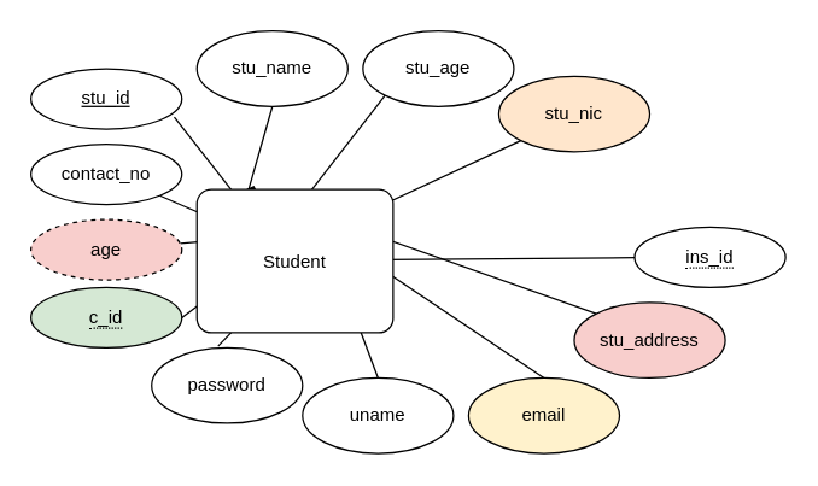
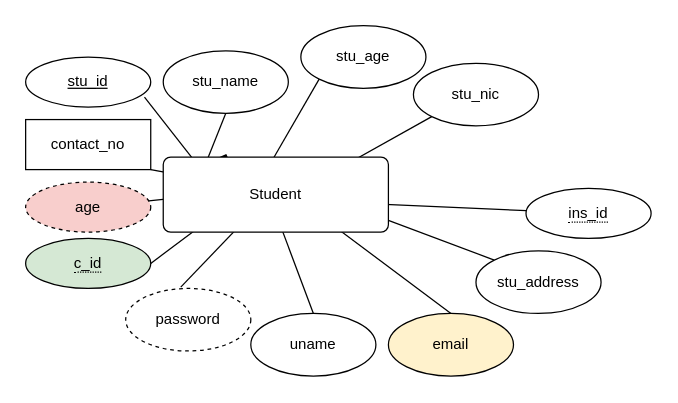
  <mxCell id="0" />
  <mxCell id="1" parent="0" />
  <mxCell id="2" style="edgeStyle=none;rounded=0;orthogonalLoop=1;jettySize=auto;html=1;entryX=0;entryY=0.5;entryDx=0;entryDy=0;" edge="1" parent="1" source="28" target="23"><mxGeometry relative="1" as="geometry" /></mxCell>
  <mxCell id="3" value="" style="group" vertex="1" connectable="0" parent="1"><mxGeometry x="20" y="20" width="460" height="280" as="geometry" /></mxCell>
  <mxCell id="4" style="edgeStyle=none;rounded=0;orthogonalLoop=1;jettySize=auto;html=1;exitX=0;exitY=1;exitDx=0;exitDy=0;entryX=0.722;entryY=0.25;entryDx=0;entryDy=0;entryPerimeter=0;" edge="1" parent="3" source="17" target="23"><mxGeometry relative="1" as="geometry" /></mxCell>
  <mxCell id="5" style="edgeStyle=none;rounded=0;orthogonalLoop=1;jettySize=auto;html=1;exitX=0;exitY=1;exitDx=0;exitDy=0;entryX=0.444;entryY=0.25;entryDx=0;entryDy=0;entryPerimeter=0;" edge="1" parent="3" source="16" target="23"><mxGeometry relative="1" as="geometry" /></mxCell>
  <mxCell id="6" style="rounded=0;orthogonalLoop=1;jettySize=auto;html=1;exitX=0.5;exitY=0;exitDx=0;exitDy=0;entryX=0.356;entryY=0.017;entryDx=0;entryDy=0;entryPerimeter=0;" edge="1" parent="3" source="18" target="23"><mxGeometry relative="1" as="geometry"><mxPoint x="130" y="220" as="sourcePoint" /><mxPoint x="210.02" y="160.02" as="targetPoint" /></mxGeometry></mxCell>
  <mxCell id="7" style="rounded=0;orthogonalLoop=1;jettySize=auto;html=1;exitX=0;exitY=0;exitDx=0;exitDy=0;entryX=0.25;entryY=0;entryDx=0;entryDy=0;endArrow=diamond;" edge="1" parent="3" source="21" target="23"><mxGeometry relative="1" as="geometry"><mxPoint x="140" y="230" as="sourcePoint" /><mxPoint x="220.02" y="170.02" as="targetPoint" /></mxGeometry></mxCell>
  <mxCell id="8" style="rounded=0;orthogonalLoop=1;jettySize=auto;html=1;exitX=1;exitY=1;exitDx=0;exitDy=0;entryX=1;entryY=0.75;entryDx=0;entryDy=0;" edge="1" parent="3" source="26" target="23"><mxGeometry relative="1" as="geometry"><mxPoint x="200" y="20" as="sourcePoint" /><mxPoint x="180" y="90" as="targetPoint" /></mxGeometry></mxCell>
  <mxCell id="9" style="rounded=0;orthogonalLoop=1;jettySize=auto;html=1;entryX=1;entryY=0.25;entryDx=0;entryDy=0;" edge="1" parent="3" source="24" target="23"><mxGeometry relative="1" as="geometry"><mxPoint x="210" y="30" as="sourcePoint" /><mxPoint x="190" y="100" as="targetPoint" /></mxGeometry></mxCell>
  <mxCell id="10" style="rounded=0;orthogonalLoop=1;jettySize=auto;html=1;exitX=1;exitY=0.5;exitDx=0;exitDy=0;entryX=0.389;entryY=0.417;entryDx=0;entryDy=0;entryPerimeter=0;" edge="1" parent="3" source="25" target="23"><mxGeometry relative="1" as="geometry"><mxPoint x="210" y="100" as="sourcePoint" /><mxPoint x="190" y="170" as="targetPoint" /></mxGeometry></mxCell>
  <mxCell id="11" style="rounded=0;orthogonalLoop=1;jettySize=auto;html=1;exitX=0.5;exitY=1;exitDx=0;exitDy=0;" edge="1" parent="3" source="15"><mxGeometry relative="1" as="geometry"><mxPoint x="140" y="120" as="targetPoint" /></mxGeometry></mxCell>
  <mxCell id="12" style="rounded=0;orthogonalLoop=1;jettySize=auto;html=1;exitX=0.5;exitY=0;exitDx=0;exitDy=0;entryX=0.389;entryY=0.417;entryDx=0;entryDy=0;entryPerimeter=0;" edge="1" parent="3" source="20"><mxGeometry relative="1" as="geometry"><mxPoint x="120" y="210" as="sourcePoint" /><mxPoint x="200.02" y="150.02" as="targetPoint" /></mxGeometry></mxCell>
  <mxCell id="13" style="rounded=0;orthogonalLoop=1;jettySize=auto;html=1;exitX=0.44;exitY=-0.02;exitDx=0;exitDy=0;entryX=0.389;entryY=0.417;entryDx=0;entryDy=0;entryPerimeter=0;exitPerimeter=0;" edge="1" parent="3" source="19"><mxGeometry relative="1" as="geometry"><mxPoint x="110" y="200" as="sourcePoint" /><mxPoint x="190.02" y="140.02" as="targetPoint" /></mxGeometry></mxCell>
  <mxCell id="14" style="rounded=0;orthogonalLoop=1;jettySize=auto;html=1;exitX=0.95;exitY=0.8;exitDx=0;exitDy=0;exitPerimeter=0;" edge="1" parent="3" source="22"><mxGeometry relative="1" as="geometry"><mxPoint x="180" y="70" as="sourcePoint" /><mxPoint x="160" y="140" as="targetPoint" /></mxGeometry></mxCell>
- <mxCell id="15" value="stu_name" style="ellipse;whiteSpace=wrap;html=1;" vertex="1" parent="3"><mxGeometry x="110" width="100" height="50" as="geometry" /></mxCell>
+ <mxCell id="15" value="stu_name" style="ellipse;whiteSpace=wrap;html=1;" vertex="1" parent="3"><mxGeometry x="110" y="20" width="100" height="50" as="geometry" /></mxCell>
  <mxCell id="16" value="stu_age" style="ellipse;whiteSpace=wrap;html=1;" vertex="1" parent="3"><mxGeometry x="220" width="100" height="50" as="geometry" /></mxCell>
- <mxCell id="17" value="stu_nic" style="ellipse;whiteSpace=wrap;html=1;fillColor=#ffe6cc;" vertex="1" parent="3"><mxGeometry x="310" y="30" width="100" height="50" as="geometry" /></mxCell>
+ <mxCell id="17" value="stu_nic" style="ellipse;whiteSpace=wrap;html=1;" vertex="1" parent="3"><mxGeometry x="310" y="30" width="100" height="50" as="geometry" /></mxCell>
  <mxCell id="18" value="email" style="ellipse;whiteSpace=wrap;html=1;fillColor=#fff2cc;" vertex="1" parent="3"><mxGeometry x="290" y="230" width="100" height="50" as="geometry" /></mxCell>
- <mxCell id="19" value="password" style="ellipse;whiteSpace=wrap;html=1;" vertex="1" parent="3"><mxGeometry x="80" y="210" width="100" height="50" as="geometry" /></mxCell>
+ <mxCell id="19" value="password" style="ellipse;whiteSpace=wrap;html=1;dashed=1;" vertex="1" parent="3"><mxGeometry x="80" y="210" width="100" height="50" as="geometry" /></mxCell>
  <mxCell id="20" value="uname" style="ellipse;whiteSpace=wrap;html=1;" vertex="1" parent="3"><mxGeometry x="180" y="230" width="100" height="50" as="geometry" /></mxCell>
- <mxCell id="21" value="stu_address" style="ellipse;whiteSpace=wrap;html=1;fillColor=#f8cecc;" vertex="1" parent="3"><mxGeometry x="360" y="180" width="100" height="50" as="geometry" /></mxCell>
+ <mxCell id="21" value="stu_address" style="ellipse;whiteSpace=wrap;html=1;" vertex="1" parent="3"><mxGeometry x="360" y="180" width="100" height="50" as="geometry" /></mxCell>
  <mxCell id="22" value="stu_id" style="ellipse;whiteSpace=wrap;html=1;align=center;fontStyle=4;" vertex="1" parent="3"><mxGeometry y="25" width="100" height="40" as="geometry" /></mxCell>
- <mxCell id="23" value="Student" style="rounded=1;arcSize=10;whiteSpace=wrap;html=1;align=center;" vertex="1" parent="3"><mxGeometry x="110" y="105" width="130" height="95" as="geometry" /></mxCell>
+ <mxCell id="23" value="Student" style="rounded=1;arcSize=10;whiteSpace=wrap;html=1;align=center;" vertex="1" parent="3"><mxGeometry x="110" y="105" width="180" height="60" as="geometry" /></mxCell>
  <mxCell id="24" value="age" style="ellipse;whiteSpace=wrap;html=1;align=center;dashed=1;fillColor=#f8cecc;" vertex="1" parent="3"><mxGeometry y="125" width="100" height="40" as="geometry" /></mxCell>
  <mxCell id="25" value="&lt;span style=&quot;border-bottom: 1px dotted&quot;&gt;c_id&lt;/span&gt;" style="ellipse;whiteSpace=wrap;html=1;align=center;fillColor=#d5e8d4;" vertex="1" parent="3"><mxGeometry y="170" width="100" height="40" as="geometry" /></mxCell>
- <mxCell id="26" value="contact_no" style="ellipse;whiteSpace=wrap;html=1;align=center;" vertex="1" parent="3"><mxGeometry y="75" width="100" height="40" as="geometry" /></mxCell>
+ <mxCell id="26" value="contact_no" style="whiteSpace=wrap;html=1;align=center;rounded=0;" vertex="1" parent="3"><mxGeometry y="75" width="100" height="40" as="geometry" /></mxCell>
  <mxCell id="27" style="edgeStyle=none;rounded=0;orthogonalLoop=1;jettySize=auto;html=1;entryX=0.5;entryY=0;entryDx=0;entryDy=0;" edge="1" parent="3" source="23" target="23"><mxGeometry relative="1" as="geometry" /></mxCell>
  <mxCell id="28" value="&lt;span style=&quot;border-bottom: 1px dotted&quot;&gt;ins_id&lt;/span&gt;" style="ellipse;whiteSpace=wrap;html=1;align=center;" vertex="1" parent="1"><mxGeometry x="420" y="150" width="100" height="40" as="geometry" /></mxCell>
